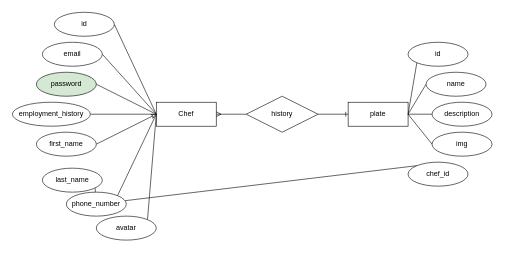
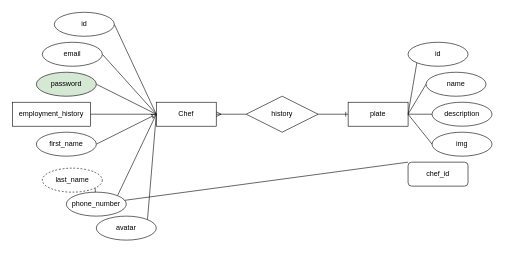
  <mxCell id="0" />
  <mxCell id="1" parent="0" />
  <mxCell id="2" value="Chef" style="whiteSpace=wrap;html=1;align=center;" parent="1" vertex="1"><mxGeometry x="260" y="170" width="100" height="40" as="geometry" /></mxCell>
  <mxCell id="3" style="edgeStyle=none;rounded=0;orthogonalLoop=1;jettySize=auto;html=1;exitX=1;exitY=0.5;exitDx=0;exitDy=0;entryX=0;entryY=0.5;entryDx=0;entryDy=0;endArrow=none;endFill=0;" parent="1" source="4" target="2" edge="1"><mxGeometry relative="1" as="geometry" /></mxCell>
  <mxCell id="4" value="id" style="ellipse;whiteSpace=wrap;html=1;align=center;" parent="1" vertex="1"><mxGeometry x="90" y="20" width="100" height="40" as="geometry" /></mxCell>
  <mxCell id="5" style="edgeStyle=none;rounded=0;orthogonalLoop=1;jettySize=auto;html=1;exitX=1;exitY=0.5;exitDx=0;exitDy=0;entryX=0;entryY=0.5;entryDx=0;entryDy=0;endArrow=classic;endFill=0;" parent="1" source="6" target="2" edge="1"><mxGeometry relative="1" as="geometry" /></mxCell>
  <mxCell id="6" value="first_name" style="ellipse;whiteSpace=wrap;html=1;align=center;" parent="1" vertex="1"><mxGeometry x="60" y="220" width="100" height="40" as="geometry" /></mxCell>
  <mxCell id="7" style="edgeStyle=none;rounded=0;orthogonalLoop=1;jettySize=auto;html=1;exitX=1;exitY=0;exitDx=0;exitDy=0;endArrow=none;endFill=0;" parent="1" source="8" target="16" edge="1"><mxGeometry relative="1" as="geometry" /></mxCell>
- <mxCell id="8" value="last_name" style="ellipse;whiteSpace=wrap;html=1;align=center;" parent="1" vertex="1"><mxGeometry x="70" y="280" width="100" height="40" as="geometry" /></mxCell>
+ <mxCell id="8" value="last_name" style="ellipse;whiteSpace=wrap;html=1;align=center;dashed=1;" parent="1" vertex="1"><mxGeometry x="70" y="280" width="100" height="40" as="geometry" /></mxCell>
  <mxCell id="9" style="edgeStyle=none;rounded=0;orthogonalLoop=1;jettySize=auto;html=1;exitX=1;exitY=0.5;exitDx=0;exitDy=0;entryX=0;entryY=0.5;entryDx=0;entryDy=0;endArrow=none;endFill=0;" parent="1" source="10" target="2" edge="1"><mxGeometry relative="1" as="geometry" /></mxCell>
- <mxCell id="10" value="employment_history" style="ellipse;whiteSpace=wrap;html=1;align=center;" parent="1" vertex="1"><mxGeometry x="20" y="170" width="130" height="40" as="geometry" /></mxCell>
+ <mxCell id="10" value="employment_history" style="whiteSpace=wrap;html=1;align=center;rounded=0;" parent="1" vertex="1"><mxGeometry x="20" y="170" width="130" height="40" as="geometry" /></mxCell>
  <mxCell id="11" style="edgeStyle=none;rounded=0;orthogonalLoop=1;jettySize=auto;html=1;exitX=1;exitY=0.5;exitDx=0;exitDy=0;entryX=0;entryY=0.5;entryDx=0;entryDy=0;endArrow=none;endFill=0;" parent="1" source="12" target="2" edge="1"><mxGeometry relative="1" as="geometry" /></mxCell>
  <mxCell id="12" value="email" style="ellipse;whiteSpace=wrap;html=1;align=center;" parent="1" vertex="1"><mxGeometry x="70" y="70" width="100" height="40" as="geometry" /></mxCell>
  <mxCell id="13" style="edgeStyle=none;rounded=0;orthogonalLoop=1;jettySize=auto;html=1;exitX=1;exitY=0.5;exitDx=0;exitDy=0;entryX=0;entryY=0.5;entryDx=0;entryDy=0;endArrow=none;endFill=0;" parent="1" source="14" target="2" edge="1"><mxGeometry relative="1" as="geometry" /></mxCell>
  <mxCell id="14" value="password" style="ellipse;whiteSpace=wrap;html=1;align=center;fillColor=#d5e8d4;" parent="1" vertex="1"><mxGeometry x="60" y="120" width="100" height="40" as="geometry" /></mxCell>
  <mxCell id="15" style="edgeStyle=none;rounded=0;orthogonalLoop=1;jettySize=auto;html=1;exitX=1;exitY=0;exitDx=0;exitDy=0;entryX=0;entryY=0.5;entryDx=0;entryDy=0;endArrow=none;endFill=0;" parent="1" source="16" target="2" edge="1"><mxGeometry relative="1" as="geometry" /></mxCell>
  <mxCell id="16" value="phone_number" style="ellipse;whiteSpace=wrap;html=1;align=center;" parent="1" vertex="1"><mxGeometry x="110" y="320" width="100" height="40" as="geometry" /></mxCell>
  <mxCell id="17" style="edgeStyle=none;rounded=0;orthogonalLoop=1;jettySize=auto;html=1;exitX=1;exitY=0;exitDx=0;exitDy=0;entryX=0;entryY=0.5;entryDx=0;entryDy=0;endArrow=none;endFill=0;" parent="1" source="18" target="2" edge="1"><mxGeometry relative="1" as="geometry" /></mxCell>
  <mxCell id="18" value="avatar" style="ellipse;whiteSpace=wrap;html=1;align=center;" parent="1" vertex="1"><mxGeometry x="160" y="360" width="100" height="40" as="geometry" /></mxCell>
  <mxCell id="19" style="edgeStyle=orthogonalEdgeStyle;rounded=0;orthogonalLoop=1;jettySize=auto;html=1;exitX=0;exitY=0.5;exitDx=0;exitDy=0;entryX=1;entryY=0.5;entryDx=0;entryDy=0;endArrow=ERmany;endFill=0;" parent="1" source="21" target="2" edge="1"><mxGeometry relative="1" as="geometry" /></mxCell>
  <mxCell id="20" style="edgeStyle=orthogonalEdgeStyle;rounded=0;orthogonalLoop=1;jettySize=auto;html=1;exitX=1;exitY=0.5;exitDx=0;exitDy=0;entryX=0;entryY=0.5;entryDx=0;entryDy=0;endArrow=ERone;endFill=0;" parent="1" source="21" target="22" edge="1"><mxGeometry relative="1" as="geometry" /></mxCell>
  <mxCell id="21" value="history" style="shape=rhombus;perimeter=rhombusPerimeter;whiteSpace=wrap;html=1;align=center;" parent="1" vertex="1"><mxGeometry x="410" y="160" width="120" height="60" as="geometry" /></mxCell>
  <mxCell id="22" value="plate" style="whiteSpace=wrap;html=1;align=center;" parent="1" vertex="1"><mxGeometry x="580" y="170" width="100" height="40" as="geometry" /></mxCell>
  <mxCell id="23" style="edgeStyle=none;rounded=0;orthogonalLoop=1;jettySize=auto;html=1;exitX=0;exitY=0.5;exitDx=0;exitDy=0;entryX=1;entryY=0.5;entryDx=0;entryDy=0;endArrow=none;endFill=0;" parent="1" source="24" target="22" edge="1"><mxGeometry relative="1" as="geometry" /></mxCell>
  <mxCell id="24" value="name" style="ellipse;whiteSpace=wrap;html=1;align=center;" parent="1" vertex="1"><mxGeometry x="710" y="120" width="100" height="40" as="geometry" /></mxCell>
  <mxCell id="25" style="rounded=0;orthogonalLoop=1;jettySize=auto;html=1;exitX=0;exitY=1;exitDx=0;exitDy=0;entryX=1;entryY=0.5;entryDx=0;entryDy=0;endArrow=none;endFill=0;" parent="1" source="26" target="22" edge="1"><mxGeometry relative="1" as="geometry" /></mxCell>
  <mxCell id="26" value="id" style="ellipse;whiteSpace=wrap;html=1;align=center;" parent="1" vertex="1"><mxGeometry x="680" y="70" width="100" height="40" as="geometry" /></mxCell>
  <mxCell id="27" style="edgeStyle=none;rounded=0;orthogonalLoop=1;jettySize=auto;html=1;exitX=0;exitY=0;exitDx=0;exitDy=0;endArrow=none;endFill=0;" parent="1" source="28" target="16" edge="1"><mxGeometry relative="1" as="geometry" /></mxCell>
- <mxCell id="28" value="chef_id" style="ellipse;whiteSpace=wrap;html=1;align=center;" parent="1" vertex="1"><mxGeometry x="680" y="270" width="100" height="40" as="geometry" /></mxCell>
+ <mxCell id="28" value="chef_id" style="whiteSpace=wrap;html=1;align=center;rounded=1;" parent="1" vertex="1"><mxGeometry x="680" y="270" width="100" height="40" as="geometry" /></mxCell>
  <mxCell id="29" style="edgeStyle=none;rounded=0;orthogonalLoop=1;jettySize=auto;html=1;exitX=0;exitY=0.5;exitDx=0;exitDy=0;entryX=1;entryY=0.5;entryDx=0;entryDy=0;endArrow=none;endFill=0;" parent="1" source="30" target="22" edge="1"><mxGeometry relative="1" as="geometry" /></mxCell>
  <mxCell id="30" value="description" style="ellipse;whiteSpace=wrap;html=1;align=center;" parent="1" vertex="1"><mxGeometry x="720" y="170" width="100" height="40" as="geometry" /></mxCell>
  <mxCell id="31" style="edgeStyle=none;rounded=0;orthogonalLoop=1;jettySize=auto;html=1;exitX=0;exitY=0.5;exitDx=0;exitDy=0;entryX=1;entryY=0.5;entryDx=0;entryDy=0;endArrow=none;endFill=0;" parent="1" source="32" target="22" edge="1"><mxGeometry relative="1" as="geometry" /></mxCell>
  <mxCell id="32" value="img" style="ellipse;whiteSpace=wrap;html=1;align=center;" parent="1" vertex="1"><mxGeometry x="720" y="220" width="100" height="40" as="geometry" /></mxCell>
